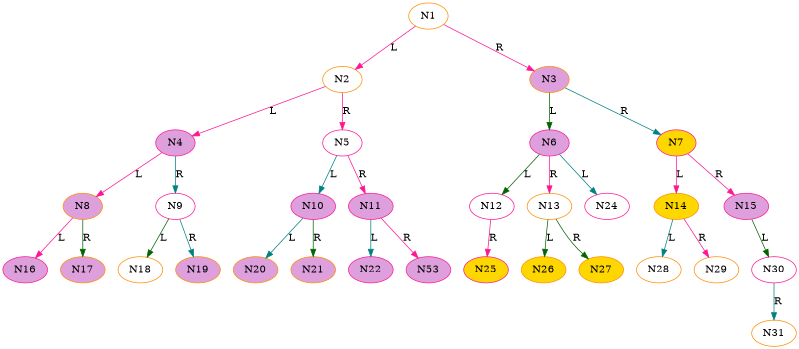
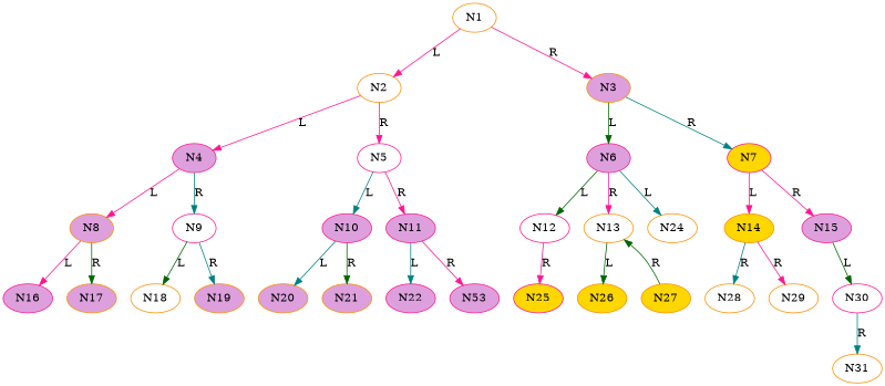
  digraph {
    node [color=darkorange fillcolor=plum style=filled]
    edge [color=deeppink]
    N1 [fillcolor=white]
    N2 [fillcolor=white]
    N3
    N4 [color=deeppink]
    N5 [color=deeppink fillcolor=white]
    N6 [color=deeppink]
    N7 [color=deeppink fillcolor=gold]
    N8
    N9 [color=deeppink fillcolor=white]
    N10 [color=deeppink]
    N11 [color=deeppink]
    N12 [color=deeppink fillcolor=white]
    N13 [fillcolor=white]
-   N24 [color=deeppink fillcolor=white]
+   N24 [fillcolor=white]
    N14 [fillcolor=gold]
    N15 [color=deeppink]
    N16 [color=deeppink]
    N17
    N18 [fillcolor=white]
    N19
    N20
    N21
    N22 [color=deeppink]
    n24 [color=deeppink label=N53]
    N25 [color=deeppink fillcolor=gold]
    N26 [fillcolor=gold]
    N27 [fillcolor=gold]
    N28 [fillcolor=white]
    N29 [fillcolor=white]
    N30 [color=deeppink fillcolor=white]
    N31 [fillcolor=white]
    N1 -> N2 [label=L]
    N1 -> N3 [label=R]
    N2 -> N4 [label=L]
    N2 -> N5 [label=R]
    N3 -> N6 [color=darkgreen label=L]
    N3 -> N7 [color=teal label=R]
    N4 -> N8 [label=L]
    N4 -> N9 [color=teal label=R]
    N5 -> N10 [color=teal label=L]
    N5 -> N11 [label=R]
    N6 -> N12 [color=darkgreen label=L]
    N6 -> N13 [label=R]
    N6 -> N24 [color=teal label=L]
    N7 -> N14 [label=L]
    N7 -> N15 [label=R]
    N8 -> N16 [label=L]
    N8 -> N17 [color=darkgreen label=R]
    N9 -> N18 [color=darkgreen label=L]
    N9 -> N19 [color=teal label=R]
    N10 -> N20 [color=teal label=L]
    N10 -> N21 [color=darkgreen label=R]
    N11 -> N22 [color=teal label=L]
    N11 -> n24 [label=R]
    N12 -> N25 [label=R]
    N13 -> N26 [color=darkgreen label=L]
-   N13 -> N27 [color=darkgreen label=R]
-   N14 -> N28 [color=teal label=L]
+   N27 -> N13 [color=darkgreen label=R]
+   N14 -> N28 [color=teal label=R]
    N14 -> N29 [label=R]
    N15 -> N30 [color=darkgreen label=L]
    N30 -> N31 [color=teal label=R]
  }
